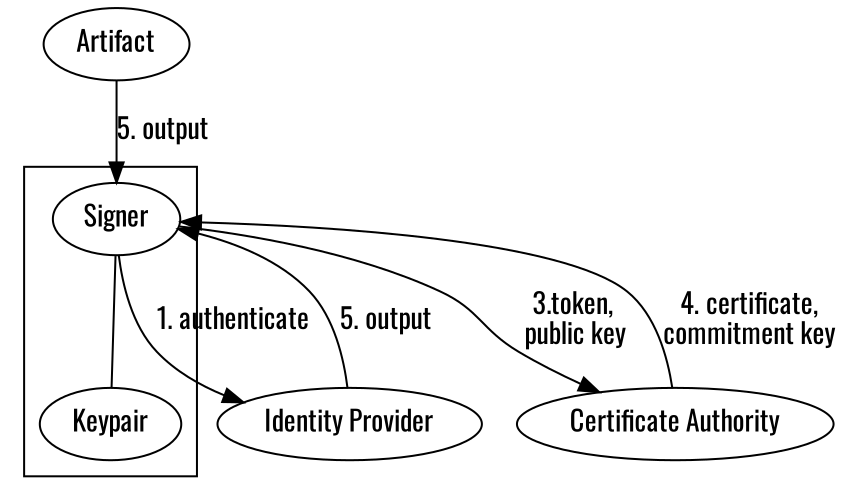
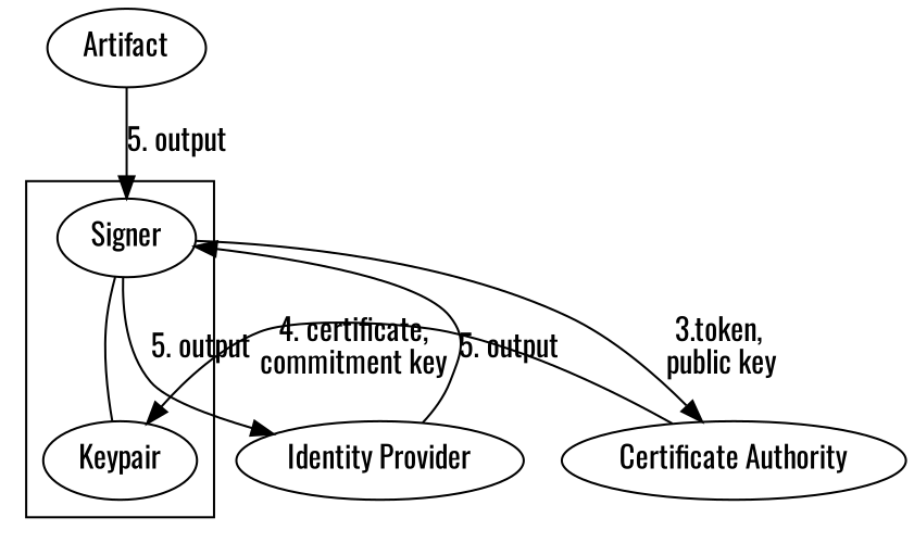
  digraph {
    fontname=Oswald
    node [fontname=Oswald]
    edge [fontname=Oswald]
    Signer
    Keypair
    n3 [label="Identity Provider"]
    n4 [label="Certificate Authority"]
    Artifact
    subgraph cluster_1 {
      Signer
      Keypair
    }
    Signer -> Keypair [dir=none]
-   Signer -> n3 [label="1. authenticate"]
+   Signer -> n3 [label="5. output"]
    Signer -> n4 [label=<3.token,<BR/> public key>]
    n3 -> Signer [label="5. output"]
-   n4 -> Signer [label=<4. certificate,<BR/>commitment key>]
+   n4 -> Keypair [label=<4. certificate,<BR/>commitment key>]
    Artifact -> Signer [label="5. output"]
  }
